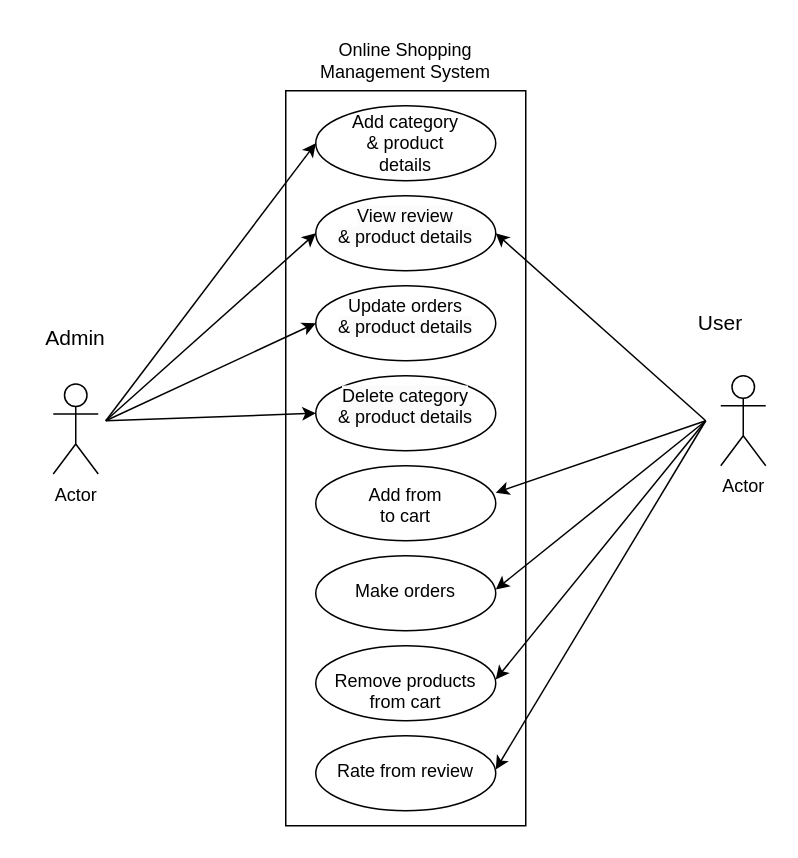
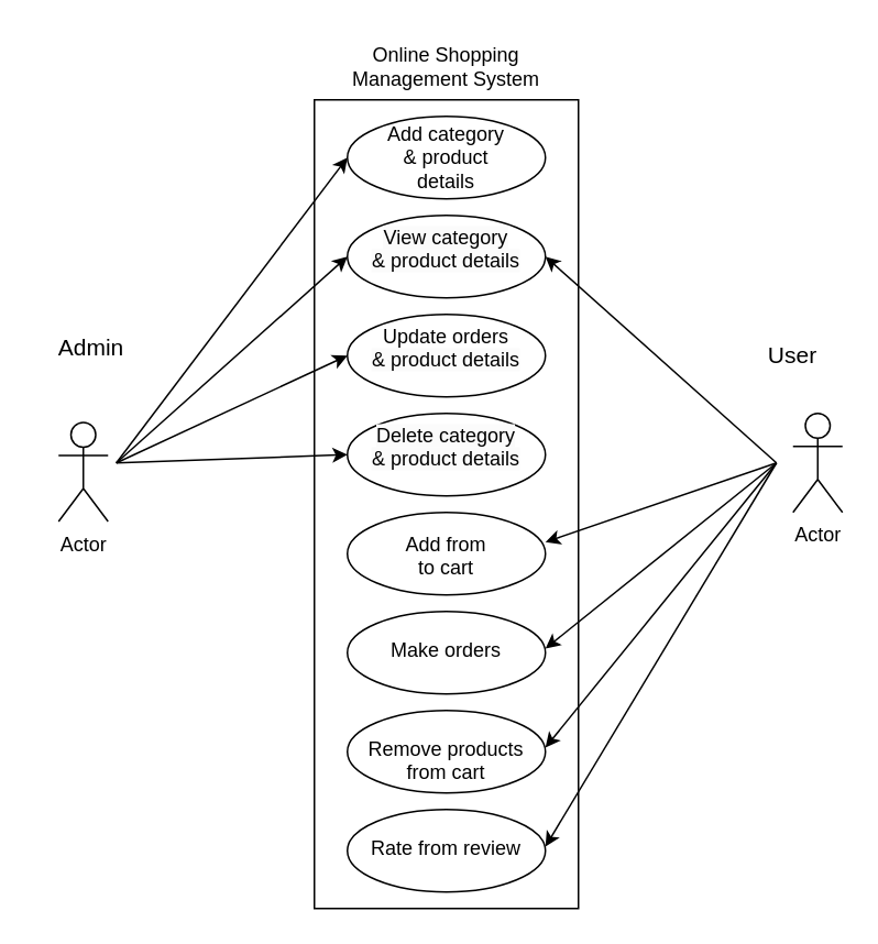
  <mxCell id="0" />
  <mxCell id="1" parent="0" />
  <mxCell id="2" value="" style="rounded=0;whiteSpace=wrap;html=1;" parent="1" vertex="1"><mxGeometry x="190" y="60" width="160" height="490" as="geometry" /></mxCell>
  <mxCell id="3" value="" style="ellipse;whiteSpace=wrap;html=1;align=left;" parent="1" vertex="1"><mxGeometry x="210" y="70" width="120" height="50" as="geometry" /></mxCell>
  <mxCell id="4" value="" style="ellipse;whiteSpace=wrap;html=1;" parent="1" vertex="1"><mxGeometry x="210" y="130" width="120" height="50" as="geometry" /></mxCell>
  <mxCell id="5" value="" style="ellipse;whiteSpace=wrap;html=1;" parent="1" vertex="1"><mxGeometry x="210" y="310" width="120" height="50" as="geometry" /></mxCell>
  <mxCell id="6" value="" style="ellipse;whiteSpace=wrap;html=1;" parent="1" vertex="1"><mxGeometry x="210" y="250" width="120" height="50" as="geometry" /></mxCell>
  <mxCell id="7" value="" style="ellipse;whiteSpace=wrap;html=1;" parent="1" vertex="1"><mxGeometry x="210" y="370" width="120" height="50" as="geometry" /></mxCell>
  <mxCell id="8" value="" style="ellipse;whiteSpace=wrap;html=1;" parent="1" vertex="1"><mxGeometry x="210" y="190" width="120" height="50" as="geometry" /></mxCell>
  <mxCell id="9" value="" style="ellipse;whiteSpace=wrap;html=1;" parent="1" vertex="1"><mxGeometry x="210" y="430" width="120" height="50" as="geometry" /></mxCell>
  <mxCell id="10" value="&lt;font style=&quot;font-size: 14px;&quot;&gt;User&lt;/font&gt;" style="text;strokeColor=none;align=center;fillColor=none;html=1;verticalAlign=middle;whiteSpace=wrap;rounded=0;" parent="1" vertex="1"><mxGeometry x="450" y="200" width="60" height="30" as="geometry" /></mxCell>
- <mxCell id="11" value="&lt;font style=&quot;font-size: 14px;&quot;&gt;Admin&lt;/font&gt;" style="text;strokeColor=none;align=center;fillColor=none;html=1;verticalAlign=middle;whiteSpace=wrap;rounded=0;" parent="1" vertex="1"><mxGeometry x="20" y="210" width="60" height="30" as="geometry" /></mxCell>
+ <mxCell id="11" value="&lt;font style=&quot;font-size: 14px;&quot;&gt;Admin&lt;/font&gt;" style="text;strokeColor=none;align=center;fillColor=none;html=1;verticalAlign=middle;whiteSpace=wrap;rounded=0;" parent="1" vertex="1"><mxGeometry x="25" y="195" width="60" height="30" as="geometry" /></mxCell>
  <mxCell id="12" value="" style="ellipse;whiteSpace=wrap;html=1;" parent="1" vertex="1"><mxGeometry x="210" y="490" width="120" height="50" as="geometry" /></mxCell>
  <mxCell id="13" value="Actor" style="shape=umlActor;verticalLabelPosition=bottom;verticalAlign=top;html=1;outlineConnect=0;" parent="1" vertex="1"><mxGeometry x="35" y="255.5" width="30" height="60" as="geometry" /></mxCell>
  <mxCell id="14" value="Actor" style="shape=umlActor;verticalLabelPosition=bottom;verticalAlign=top;html=1;outlineConnect=0;" parent="1" vertex="1"><mxGeometry x="480" y="250" width="30" height="60" as="geometry" /></mxCell>
  <mxCell id="15" value="Add category &lt;br&gt;&amp;amp; product details" style="text;strokeColor=none;align=center;fillColor=none;html=1;verticalAlign=middle;whiteSpace=wrap;rounded=0;" parent="1" vertex="1"><mxGeometry x="230" y="55" width="80" height="80" as="geometry" /></mxCell>
- <mxCell id="16" value="&lt;span style=&quot;color: rgb(0, 0, 0); font-family: Helvetica; font-size: 12px; font-style: normal; font-variant-ligatures: normal; font-variant-caps: normal; font-weight: 400; letter-spacing: normal; orphans: 2; text-indent: 0px; text-transform: none; widows: 2; word-spacing: 0px; -webkit-text-stroke-width: 0px; background-color: rgb(251, 251, 251); text-decoration-thickness: initial; text-decoration-style: initial; text-decoration-color: initial; float: none; display: inline !important;&quot;&gt;View review&lt;/span&gt;&lt;br style=&quot;border-color: var(--border-color); color: rgb(0, 0, 0); font-family: Helvetica; font-size: 12px; font-style: normal; font-variant-ligatures: normal; font-variant-caps: normal; font-weight: 400; letter-spacing: normal; orphans: 2; text-indent: 0px; text-transform: none; widows: 2; word-spacing: 0px; -webkit-text-stroke-width: 0px; background-color: rgb(251, 251, 251); text-decoration-thickness: initial; text-decoration-style: initial; text-decoration-color: initial;&quot;&gt;&lt;span style=&quot;color: rgb(0, 0, 0); font-family: Helvetica; font-size: 12px; font-style: normal; font-variant-ligatures: normal; font-variant-caps: normal; font-weight: 400; letter-spacing: normal; orphans: 2; text-indent: 0px; text-transform: none; widows: 2; word-spacing: 0px; -webkit-text-stroke-width: 0px; background-color: rgb(251, 251, 251); text-decoration-thickness: initial; text-decoration-style: initial; text-decoration-color: initial; float: none; display: inline !important;&quot;&gt;&amp;amp; product details&lt;/span&gt;" style="text;whiteSpace=wrap;html=1;align=center;" parent="1" vertex="1"><mxGeometry x="210" y="130" width="120" height="50" as="geometry" /></mxCell>
+ <mxCell id="16" value="&lt;span style=&quot;color: rgb(0, 0, 0); font-family: Helvetica; font-size: 12px; font-style: normal; font-variant-ligatures: normal; font-variant-caps: normal; font-weight: 400; letter-spacing: normal; orphans: 2; text-indent: 0px; text-transform: none; widows: 2; word-spacing: 0px; -webkit-text-stroke-width: 0px; background-color: rgb(251, 251, 251); text-decoration-thickness: initial; text-decoration-style: initial; text-decoration-color: initial; float: none; display: inline !important;&quot;&gt;View category&lt;/span&gt;&lt;br style=&quot;border-color: var(--border-color); color: rgb(0, 0, 0); font-family: Helvetica; font-size: 12px; font-style: normal; font-variant-ligatures: normal; font-variant-caps: normal; font-weight: 400; letter-spacing: normal; orphans: 2; text-indent: 0px; text-transform: none; widows: 2; word-spacing: 0px; -webkit-text-stroke-width: 0px; background-color: rgb(251, 251, 251); text-decoration-thickness: initial; text-decoration-style: initial; text-decoration-color: initial;&quot;&gt;&lt;span style=&quot;color: rgb(0, 0, 0); font-family: Helvetica; font-size: 12px; font-style: normal; font-variant-ligatures: normal; font-variant-caps: normal; font-weight: 400; letter-spacing: normal; orphans: 2; text-indent: 0px; text-transform: none; widows: 2; word-spacing: 0px; -webkit-text-stroke-width: 0px; background-color: rgb(251, 251, 251); text-decoration-thickness: initial; text-decoration-style: initial; text-decoration-color: initial; float: none; display: inline !important;&quot;&gt;&amp;amp; product details&lt;/span&gt;" style="text;whiteSpace=wrap;html=1;align=center;" parent="1" vertex="1"><mxGeometry x="210" y="130" width="120" height="50" as="geometry" /></mxCell>
  <mxCell id="17" value="&lt;div style=&quot;&quot;&gt;Update orders&lt;/div&gt;&lt;span style=&quot;color: rgb(0, 0, 0); font-family: Helvetica; font-size: 12px; font-style: normal; font-variant-ligatures: normal; font-variant-caps: normal; font-weight: 400; letter-spacing: normal; orphans: 2; text-indent: 0px; text-transform: none; widows: 2; word-spacing: 0px; -webkit-text-stroke-width: 0px; background-color: rgb(251, 251, 251); text-decoration-thickness: initial; text-decoration-style: initial; text-decoration-color: initial; float: none; display: inline !important;&quot;&gt;&amp;amp; product details&lt;/span&gt;" style="text;whiteSpace=wrap;html=1;align=center;" parent="1" vertex="1"><mxGeometry x="210" y="190" width="120" height="50" as="geometry" /></mxCell>
  <mxCell id="18" value="&lt;span style=&quot;color: rgb(0, 0, 0); font-family: Helvetica; font-size: 12px; font-style: normal; font-variant-ligatures: normal; font-variant-caps: normal; font-weight: 400; letter-spacing: normal; orphans: 2; text-indent: 0px; text-transform: none; widows: 2; word-spacing: 0px; -webkit-text-stroke-width: 0px; background-color: rgb(251, 251, 251); text-decoration-thickness: initial; text-decoration-style: initial; text-decoration-color: initial; float: none; display: inline !important;&quot;&gt;Delete category&lt;/span&gt;&lt;br style=&quot;border-color: var(--border-color); color: rgb(0, 0, 0); font-family: Helvetica; font-size: 12px; font-style: normal; font-variant-ligatures: normal; font-variant-caps: normal; font-weight: 400; letter-spacing: normal; orphans: 2; text-indent: 0px; text-transform: none; widows: 2; word-spacing: 0px; -webkit-text-stroke-width: 0px; background-color: rgb(251, 251, 251); text-decoration-thickness: initial; text-decoration-style: initial; text-decoration-color: initial;&quot;&gt;&lt;span style=&quot;color: rgb(0, 0, 0); font-family: Helvetica; font-size: 12px; font-style: normal; font-variant-ligatures: normal; font-variant-caps: normal; font-weight: 400; letter-spacing: normal; orphans: 2; text-indent: 0px; text-transform: none; widows: 2; word-spacing: 0px; -webkit-text-stroke-width: 0px; background-color: rgb(251, 251, 251); text-decoration-thickness: initial; text-decoration-style: initial; text-decoration-color: initial; float: none; display: inline !important;&quot;&gt;&amp;amp; product details&lt;/span&gt;" style="text;whiteSpace=wrap;html=1;align=center;" parent="1" vertex="1"><mxGeometry x="210" y="250" width="120" height="50" as="geometry" /></mxCell>
  <mxCell id="19" value="&lt;div style=&quot;&quot;&gt;Add from&lt;/div&gt;&lt;div style=&quot;&quot;&gt;to cart&lt;/div&gt;" style="text;whiteSpace=wrap;html=1;align=center;" parent="1" vertex="1"><mxGeometry x="210" y="315.5" width="120" height="50" as="geometry" /></mxCell>
  <mxCell id="20" value="&lt;div style=&quot;&quot;&gt;&lt;span style=&quot;background-color: initial;&quot;&gt;Make orders&lt;/span&gt;&lt;/div&gt;" style="text;whiteSpace=wrap;html=1;align=center;" parent="1" vertex="1"><mxGeometry x="210" y="380" width="120" height="50" as="geometry" /></mxCell>
  <mxCell id="21" value="&lt;div style=&quot;&quot;&gt;&lt;span style=&quot;background-color: initial;&quot;&gt;Remove products&lt;/span&gt;&lt;/div&gt;&lt;div style=&quot;&quot;&gt;from cart&lt;/div&gt;" style="text;whiteSpace=wrap;html=1;align=center;" parent="1" vertex="1"><mxGeometry x="210" y="440" width="120" height="50" as="geometry" /></mxCell>
  <mxCell id="22" value="&lt;div style=&quot;&quot;&gt;&lt;span style=&quot;background-color: initial;&quot;&gt;Rate from review&lt;/span&gt;&lt;/div&gt;" style="text;whiteSpace=wrap;html=1;align=center;" parent="1" vertex="1"><mxGeometry x="210" y="500" width="120" height="50" as="geometry" /></mxCell>
  <mxCell id="23" value="" style="endArrow=classic;html=1;rounded=0;entryX=0;entryY=0.5;entryDx=0;entryDy=0;" parent="1" target="3" edge="1"><mxGeometry width="50" height="50" relative="1" as="geometry"><mxPoint x="70" y="280" as="sourcePoint" /><mxPoint x="120" y="230" as="targetPoint" /></mxGeometry></mxCell>
  <mxCell id="24" value="" style="endArrow=classic;html=1;rounded=0;entryX=0;entryY=0.5;entryDx=0;entryDy=0;" parent="1" target="16" edge="1"><mxGeometry width="50" height="50" relative="1" as="geometry"><mxPoint x="70" y="280" as="sourcePoint" /><mxPoint x="224" y="116" as="targetPoint" /></mxGeometry></mxCell>
  <mxCell id="25" value="" style="endArrow=classic;html=1;rounded=0;entryX=0;entryY=0.5;entryDx=0;entryDy=0;" parent="1" target="17" edge="1"><mxGeometry width="50" height="50" relative="1" as="geometry"><mxPoint x="70" y="280" as="sourcePoint" /><mxPoint x="234" y="126" as="targetPoint" /></mxGeometry></mxCell>
  <mxCell id="26" value="" style="endArrow=classic;html=1;rounded=0;entryX=0;entryY=0.5;entryDx=0;entryDy=0;" parent="1" target="18" edge="1"><mxGeometry width="50" height="50" relative="1" as="geometry"><mxPoint x="70" y="280" as="sourcePoint" /><mxPoint x="244" y="136" as="targetPoint" /></mxGeometry></mxCell>
  <mxCell id="27" value="" style="endArrow=classic;html=1;rounded=0;entryX=1;entryY=0.25;entryDx=0;entryDy=0;" parent="1" target="19" edge="1"><mxGeometry width="50" height="50" relative="1" as="geometry"><mxPoint x="470" y="280" as="sourcePoint" /><mxPoint x="254" y="146" as="targetPoint" /></mxGeometry></mxCell>
  <mxCell id="28" value="" style="endArrow=classic;html=1;rounded=0;entryX=1;entryY=0.5;entryDx=0;entryDy=0;" parent="1" target="16" edge="1"><mxGeometry width="50" height="50" relative="1" as="geometry"><mxPoint x="470" y="280" as="sourcePoint" /><mxPoint x="264" y="156" as="targetPoint" /></mxGeometry></mxCell>
  <mxCell id="29" value="" style="endArrow=classic;html=1;rounded=0;entryX=1;entryY=0.25;entryDx=0;entryDy=0;" parent="1" target="21" edge="1"><mxGeometry width="50" height="50" relative="1" as="geometry"><mxPoint x="470" y="280" as="sourcePoint" /><mxPoint x="274" y="166" as="targetPoint" /></mxGeometry></mxCell>
  <mxCell id="30" value="" style="endArrow=classic;html=1;rounded=0;entryX=1;entryY=0.25;entryDx=0;entryDy=0;" parent="1" target="20" edge="1"><mxGeometry width="50" height="50" relative="1" as="geometry"><mxPoint x="470" y="280" as="sourcePoint" /><mxPoint x="284" y="176" as="targetPoint" /></mxGeometry></mxCell>
  <mxCell id="31" value="" style="endArrow=classic;html=1;rounded=0;entryX=1;entryY=0.25;entryDx=0;entryDy=0;" parent="1" target="22" edge="1"><mxGeometry width="50" height="50" relative="1" as="geometry"><mxPoint x="470" y="280" as="sourcePoint" /><mxPoint x="294" y="186" as="targetPoint" /></mxGeometry></mxCell>
  <mxCell id="32" value="Online Shopping Management System" style="whiteSpace=wrap;html=1;align=center;shadow=0;opacity=0;" vertex="1" parent="1"><mxGeometry x="210" width="120" height="40" as="geometry" y="20" /></mxCell>
  <mxCell id="33" style="edgeStyle=orthogonalEdgeStyle;rounded=0;orthogonalLoop=1;jettySize=auto;html=1;exitX=0.5;exitY=1;exitDx=0;exitDy=0;" edge="1" parent="1" source="2" target="2"><mxGeometry relative="1" as="geometry" /></mxCell>
